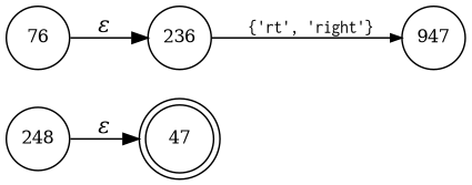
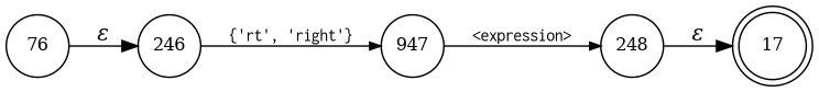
  digraph {
    rankdir=LR
    node [fixedsize=true fontsize=11 shape=circle peripheries=1]
    edge [fontname=Courier]
-   n1 [label=47 shape=doublecircle width=.6 peripheries=""]
-   n2 [label=236 width=.55]
+   n1 [label=17 shape=doublecircle width=.6 peripheries=""]
+   n2 [label=246 width=.55]
    n3 [label=947 width=.55]
    n4 [label=248 width=.55]
    n5 [label=76 width=.55]
    n2 -> n3 [arrowhead=normal arrowsize=.7 fontsize=11 label="{'rt', 'right'}"]
+   n3 -> n4 [arrowhead=normal arrowsize=.7 fontsize=11 label="<expression>"]
    n4 -> n1 [fontname="Times-Italic" label="&epsilon;"]
    n5 -> n2 [fontname="Times-Italic" label="&epsilon;"]
  }
